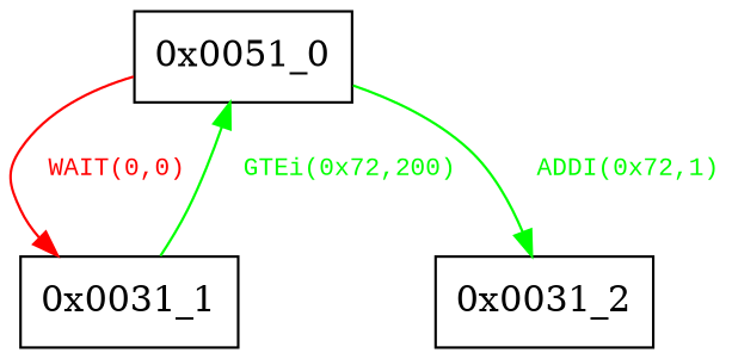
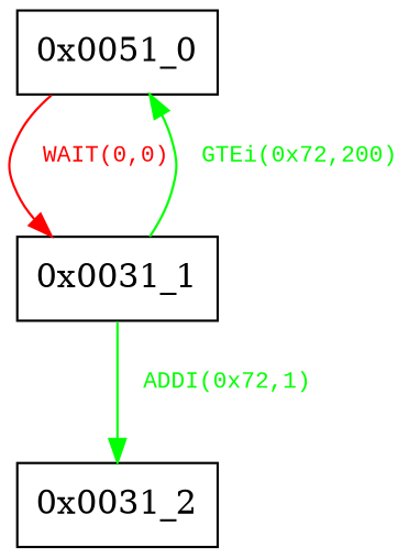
  digraph {
    node [shape=record]
    edge [color=green fontcolor=green]
    n1 [label="0x0051_0"]
    "0x0031_1"
    "0x0031_2"
    n1 -> "0x0031_1" [color=red fontcolor=red label=< <font face="Courier New" point-size="10"> WAIT(0,0)<br/> </font>>]
    "0x0031_1" -> n1 [label=< <font face="Courier New" point-size="10"> GTEi(0x72,200)<br/> </font>>]
-   n1 -> "0x0031_2" [label=< <font face="Courier New" point-size="10"> ADDI(0x72,1)<br/> </font>>]
+   "0x0031_1" -> "0x0031_2" [label=< <font face="Courier New" point-size="10"> ADDI(0x72,1)<br/> </font>>]
  }
